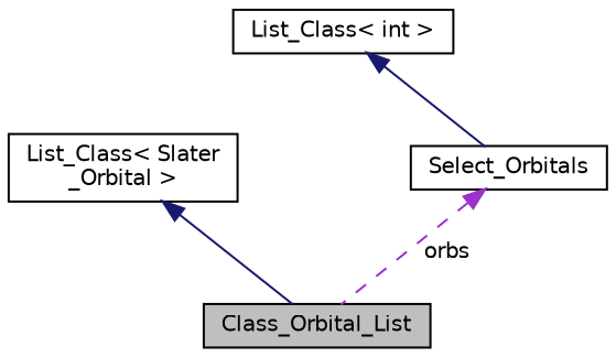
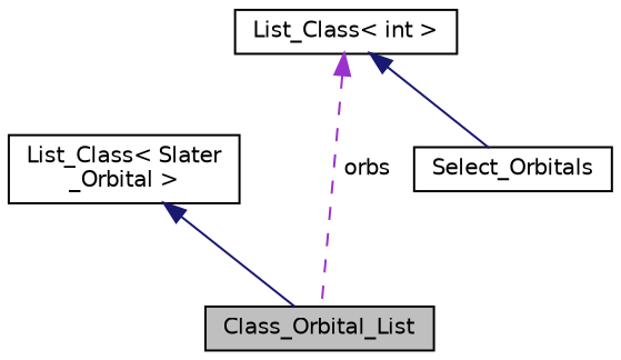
  digraph {
    node [color=black fillcolor=white fontname=Helvetica fontsize=10 shape=record style=filled]
    edge [color=midnightblue dir=back fontname=Helvetica fontsize=10 labelfontname=Helvetica labelfontsize=10 style=solid]
    n1 [fillcolor=grey75 fontcolor=black height=0.2 label=Class_Orbital_List width=0.4]
    n2 [height=0.2 label="List_Class\< Slater\l_Orbital \>" width=0.4]
    n3 [height=0.2 label=Select_Orbitals width=0.4]
    n4 [height=0.2 label="List_Class\< int \>" width=0.4]
    n2 -> n1
-   n3 -> n1 [color=darkorchid3 label=" orbs" style=dashed]
+   n4 -> n1 [color=darkorchid3 label=" orbs" style=dashed]
    n4 -> n3
  }
